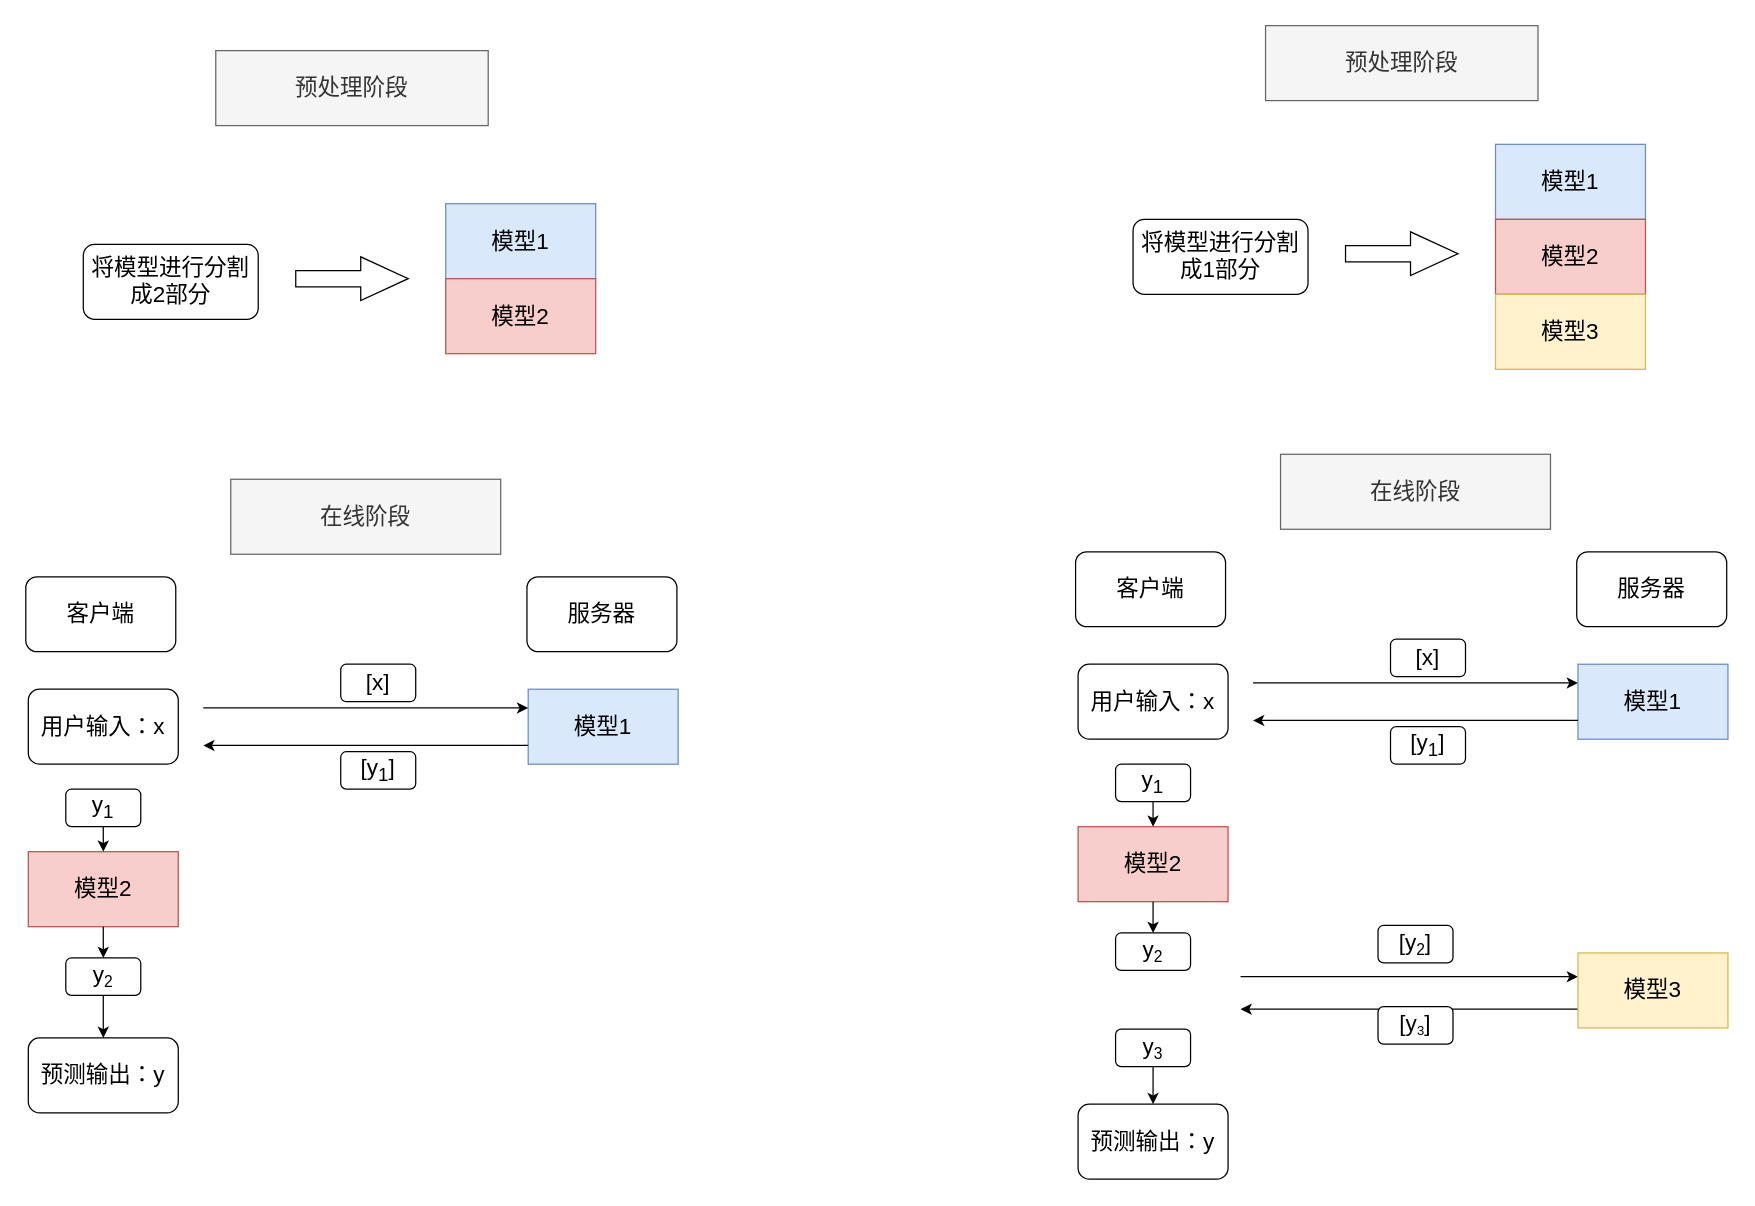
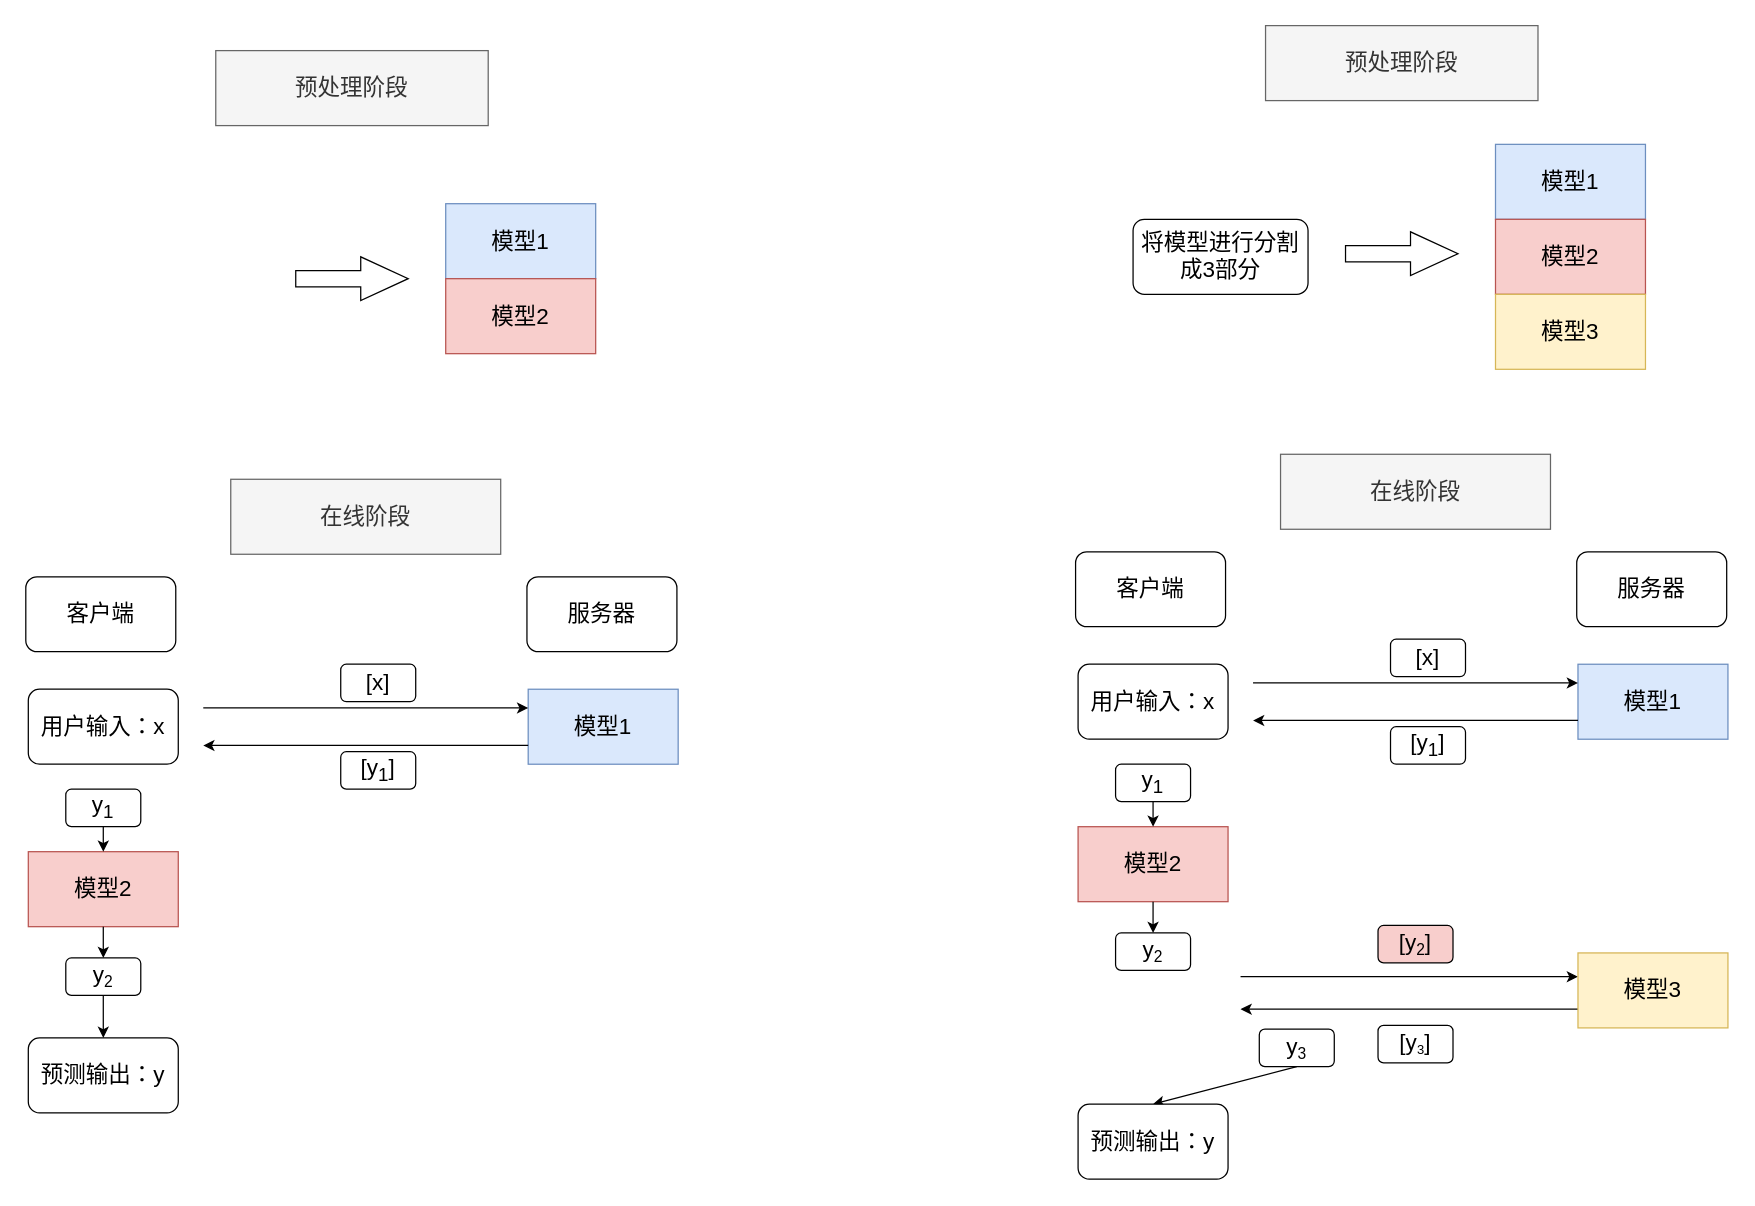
  <mxCell id="0" />
  <mxCell id="1" parent="0" />
  <mxCell id="2" value="&lt;font style=&quot;font-size: 18px;&quot;&gt;模型1&lt;/font&gt;" style="rounded=0;whiteSpace=wrap;html=1;fillColor=#dae8fc;strokeColor=#6c8ebf;" vertex="1" parent="1"><mxGeometry x="1196" y="115" width="120" height="60" as="geometry" /></mxCell>
  <mxCell id="3" value="&lt;font style=&quot;font-size: 18px;&quot;&gt;模型2&lt;/font&gt;" style="rounded=0;whiteSpace=wrap;html=1;fillColor=#f8cecc;strokeColor=#b85450;" vertex="1" parent="1"><mxGeometry x="1196" y="175" width="120" height="60" as="geometry" /></mxCell>
  <mxCell id="4" value="&lt;font style=&quot;font-size: 18px;&quot;&gt;模型3&lt;/font&gt;" style="rounded=0;whiteSpace=wrap;html=1;fillColor=#fff2cc;strokeColor=#d6b656;" vertex="1" parent="1"><mxGeometry x="1196" y="235" width="120" height="60" as="geometry" /></mxCell>
- <mxCell id="5" value="&lt;font style=&quot;font-size: 18px;&quot;&gt;将模型进行分割成1部分&lt;/font&gt;" style="rounded=1;whiteSpace=wrap;html=1;" vertex="1" parent="1"><mxGeometry x="906" y="175" width="140" height="60" as="geometry" /></mxCell>
+ <mxCell id="5" value="&lt;font style=&quot;font-size: 18px;&quot;&gt;将模型进行分割成3部分&lt;/font&gt;" style="rounded=1;whiteSpace=wrap;html=1;" vertex="1" parent="1"><mxGeometry x="906" y="175" width="140" height="60" as="geometry" /></mxCell>
  <mxCell id="6" value="" style="html=1;shadow=0;dashed=0;align=center;verticalAlign=middle;shape=mxgraph.arrows2.arrow;dy=0.63;dx=38;notch=0;fontSize=18;" vertex="1" parent="1"><mxGeometry x="1076" y="185" width="90" height="35" as="geometry" /></mxCell>
  <mxCell id="7" value="用户输入：x" style="rounded=1;whiteSpace=wrap;html=1;fontSize=18;" vertex="1" parent="1"><mxGeometry x="862" y="531" width="120" height="60" as="geometry" /></mxCell>
  <mxCell id="8" value="客户端" style="rounded=1;whiteSpace=wrap;html=1;fontSize=18;" vertex="1" parent="1"><mxGeometry x="860" y="441" width="120" height="60" as="geometry" /></mxCell>
  <mxCell id="9" value="服务器" style="rounded=1;whiteSpace=wrap;html=1;fontSize=18;" vertex="1" parent="1"><mxGeometry x="1261" y="441" width="120" height="60" as="geometry" /></mxCell>
  <mxCell id="10" value="&lt;font style=&quot;font-size: 18px;&quot;&gt;模型1&lt;/font&gt;" style="rounded=0;whiteSpace=wrap;html=1;fillColor=#dae8fc;strokeColor=#6c8ebf;" vertex="1" parent="1"><mxGeometry x="1262" y="531" width="120" height="60" as="geometry" /></mxCell>
  <mxCell id="11" value="" style="endArrow=classic;html=1;rounded=0;fontSize=18;entryX=0;entryY=0.25;entryDx=0;entryDy=0;" edge="1" parent="1" target="10"><mxGeometry width="50" height="50" relative="1" as="geometry"><mxPoint x="1002" y="546" as="sourcePoint" /><mxPoint x="1162" y="501" as="targetPoint" /></mxGeometry></mxCell>
  <mxCell id="12" value="[x]" style="rounded=1;whiteSpace=wrap;html=1;fontSize=18;" vertex="1" parent="1"><mxGeometry x="1112" y="511" width="60" height="30" as="geometry" /></mxCell>
  <mxCell id="13" value="" style="endArrow=classic;html=1;rounded=0;fontSize=18;exitX=0;exitY=0.75;exitDx=0;exitDy=0;" edge="1" parent="1" source="10"><mxGeometry width="50" height="50" relative="1" as="geometry"><mxPoint x="1112" y="551" as="sourcePoint" /><mxPoint x="1002" y="576" as="targetPoint" /></mxGeometry></mxCell>
  <mxCell id="14" value="[y&lt;sub&gt;1&lt;/sub&gt;]" style="rounded=1;whiteSpace=wrap;html=1;fontSize=18;" vertex="1" parent="1"><mxGeometry x="1112" y="581" width="60" height="30" as="geometry" /></mxCell>
  <mxCell id="15" value="&lt;font style=&quot;font-size: 18px;&quot;&gt;模型2&lt;/font&gt;" style="rounded=0;whiteSpace=wrap;html=1;fillColor=#f8cecc;strokeColor=#b85450;" vertex="1" parent="1"><mxGeometry x="862" y="661" width="120" height="60" as="geometry" /></mxCell>
  <mxCell id="16" value="y&lt;sub&gt;1&lt;/sub&gt;" style="rounded=1;whiteSpace=wrap;html=1;fontSize=18;" vertex="1" parent="1"><mxGeometry x="892" y="611" width="60" height="30" as="geometry" /></mxCell>
  <mxCell id="17" value="" style="endArrow=classic;html=1;rounded=0;fontSize=18;exitX=0.5;exitY=1;exitDx=0;exitDy=0;" edge="1" parent="1" source="16" target="15"><mxGeometry width="50" height="50" relative="1" as="geometry"><mxPoint x="1112" y="541" as="sourcePoint" /><mxPoint x="1162" y="491" as="targetPoint" /></mxGeometry></mxCell>
  <mxCell id="18" value="y&lt;span style=&quot;font-size: 15px;&quot;&gt;&lt;sub&gt;2&lt;/sub&gt;&lt;/span&gt;" style="rounded=1;whiteSpace=wrap;html=1;fontSize=18;" vertex="1" parent="1"><mxGeometry x="892" y="746" width="60" height="30" as="geometry" /></mxCell>
  <mxCell id="19" value="" style="endArrow=classic;html=1;rounded=0;fontSize=18;exitX=0.5;exitY=1;exitDx=0;exitDy=0;entryX=0.5;entryY=0;entryDx=0;entryDy=0;" edge="1" parent="1" source="15" target="18"><mxGeometry width="50" height="50" relative="1" as="geometry"><mxPoint x="1112" y="741" as="sourcePoint" /><mxPoint x="1162" y="691" as="targetPoint" /></mxGeometry></mxCell>
  <mxCell id="20" value="" style="endArrow=classic;html=1;rounded=0;fontSize=18;" edge="1" parent="1"><mxGeometry width="50" height="50" relative="1" as="geometry"><mxPoint x="992" y="781" as="sourcePoint" /><mxPoint x="1262" y="781" as="targetPoint" /></mxGeometry></mxCell>
- <mxCell id="21" value="[y&lt;span style=&quot;font-size: 15px;&quot;&gt;&lt;sub&gt;2&lt;/sub&gt;&lt;/span&gt;]" style="rounded=1;whiteSpace=wrap;html=1;fontSize=18;" vertex="1" parent="1"><mxGeometry x="1102" y="740" width="60" height="30" as="geometry" /></mxCell>
+ <mxCell id="21" value="[y&lt;span style=&quot;font-size: 15px;&quot;&gt;&lt;sub&gt;2&lt;/sub&gt;&lt;/span&gt;]" style="rounded=1;whiteSpace=wrap;html=1;fontSize=18;fillColor=#f8cecc;" vertex="1" parent="1"><mxGeometry x="1102" y="740" width="60" height="30" as="geometry" /></mxCell>
  <mxCell id="22" value="" style="endArrow=classic;html=1;rounded=0;fontSize=18;exitX=0;exitY=0.75;exitDx=0;exitDy=0;" edge="1" parent="1" source="24"><mxGeometry width="50" height="50" relative="1" as="geometry"><mxPoint x="1252" y="811" as="sourcePoint" /><mxPoint x="992" y="807" as="targetPoint" /></mxGeometry></mxCell>
- <mxCell id="23" value="[y&lt;span style=&quot;font-size: 12.5px;&quot;&gt;&lt;sub&gt;3&lt;/sub&gt;&lt;/span&gt;]" style="rounded=1;whiteSpace=wrap;html=1;fontSize=18;" vertex="1" parent="1"><mxGeometry x="1102" y="805" width="60" height="30" as="geometry" /></mxCell>
+ <mxCell id="23" value="[y&lt;span style=&quot;font-size: 12.5px;&quot;&gt;&lt;sub&gt;3&lt;/sub&gt;&lt;/span&gt;]" style="rounded=1;whiteSpace=wrap;html=1;fontSize=18;" vertex="1" parent="1"><mxGeometry x="1102" y="820" width="60" height="30" as="geometry" /></mxCell>
  <mxCell id="24" value="&lt;font style=&quot;font-size: 18px;&quot;&gt;模型3&lt;/font&gt;" style="rounded=0;whiteSpace=wrap;html=1;fillColor=#fff2cc;strokeColor=#d6b656;" vertex="1" parent="1"><mxGeometry x="1262" y="762" width="120" height="60" as="geometry" /></mxCell>
- <mxCell id="25" value="y&lt;span style=&quot;font-size: 15px;&quot;&gt;&lt;sub&gt;3&lt;/sub&gt;&lt;/span&gt;" style="rounded=1;whiteSpace=wrap;html=1;fontSize=18;" vertex="1" parent="1"><mxGeometry x="892" y="823" width="60" height="30" as="geometry" /></mxCell>
+ <mxCell id="25" value="y&lt;span style=&quot;font-size: 15px;&quot;&gt;&lt;sub&gt;3&lt;/sub&gt;&lt;/span&gt;" style="rounded=1;whiteSpace=wrap;html=1;fontSize=18;" vertex="1" parent="1"><mxGeometry x="1007" y="823" width="60" height="30" as="geometry" /></mxCell>
  <mxCell id="26" value="" style="endArrow=classic;html=1;rounded=0;fontSize=18;exitX=0.5;exitY=1;exitDx=0;exitDy=0;" edge="1" parent="1" source="25"><mxGeometry width="50" height="50" relative="1" as="geometry"><mxPoint x="932" y="613" as="sourcePoint" /><mxPoint x="922" y="883" as="targetPoint" /></mxGeometry></mxCell>
  <mxCell id="27" value="预测输出：y" style="rounded=1;whiteSpace=wrap;html=1;fontSize=18;" vertex="1" parent="1"><mxGeometry x="862" y="883" width="120" height="60" as="geometry" /></mxCell>
  <mxCell id="28" value="预处理阶段" style="rounded=0;whiteSpace=wrap;html=1;fontSize=18;fillColor=#f5f5f5;fontColor=#333333;strokeColor=#666666;" vertex="1" parent="1"><mxGeometry x="1012" y="20" width="218" height="60" as="geometry" /></mxCell>
  <mxCell id="29" value="在线阶段" style="rounded=0;whiteSpace=wrap;html=1;fontSize=18;fillColor=#f5f5f5;fontColor=#333333;strokeColor=#666666;" vertex="1" parent="1"><mxGeometry x="1024" y="363" width="216" height="60" as="geometry" /></mxCell>
  <mxCell id="30" value="&lt;font style=&quot;font-size: 18px;&quot;&gt;模型1&lt;/font&gt;" style="rounded=0;whiteSpace=wrap;html=1;fillColor=#dae8fc;strokeColor=#6c8ebf;" vertex="1" parent="1"><mxGeometry x="356" y="162.5" width="120" height="60" as="geometry" /></mxCell>
  <mxCell id="31" value="&lt;font style=&quot;font-size: 18px;&quot;&gt;模型2&lt;/font&gt;" style="rounded=0;whiteSpace=wrap;html=1;fillColor=#f8cecc;strokeColor=#b85450;" vertex="1" parent="1"><mxGeometry x="356" y="222.5" width="120" height="60" as="geometry" /></mxCell>
- <mxCell id="32" value="&lt;font style=&quot;font-size: 18px;&quot;&gt;将模型进行分割成2部分&lt;/font&gt;" style="rounded=1;whiteSpace=wrap;html=1;" vertex="1" parent="1"><mxGeometry x="66" y="195" width="140" height="60" as="geometry" /></mxCell>
  <mxCell id="33" value="" style="html=1;shadow=0;dashed=0;align=center;verticalAlign=middle;shape=mxgraph.arrows2.arrow;dy=0.63;dx=38;notch=0;fontSize=18;" vertex="1" parent="1"><mxGeometry x="236" y="205" width="90" height="35" as="geometry" /></mxCell>
  <mxCell id="34" value="用户输入：x" style="rounded=1;whiteSpace=wrap;html=1;fontSize=18;" vertex="1" parent="1"><mxGeometry x="22" y="551" width="120" height="60" as="geometry" /></mxCell>
  <mxCell id="35" value="客户端" style="rounded=1;whiteSpace=wrap;html=1;fontSize=18;" vertex="1" parent="1"><mxGeometry x="20" y="461" width="120" height="60" as="geometry" /></mxCell>
  <mxCell id="36" value="服务器" style="rounded=1;whiteSpace=wrap;html=1;fontSize=18;" vertex="1" parent="1"><mxGeometry x="421" y="461" width="120" height="60" as="geometry" /></mxCell>
  <mxCell id="37" value="&lt;font style=&quot;font-size: 18px;&quot;&gt;模型1&lt;/font&gt;" style="rounded=0;whiteSpace=wrap;html=1;fillColor=#dae8fc;strokeColor=#6c8ebf;" vertex="1" parent="1"><mxGeometry x="422" y="551" width="120" height="60" as="geometry" /></mxCell>
  <mxCell id="38" value="" style="endArrow=classic;html=1;rounded=0;fontSize=18;entryX=0;entryY=0.25;entryDx=0;entryDy=0;" edge="1" parent="1" target="37"><mxGeometry width="50" height="50" relative="1" as="geometry"><mxPoint x="162" y="566" as="sourcePoint" /><mxPoint x="322" y="521" as="targetPoint" /></mxGeometry></mxCell>
  <mxCell id="39" value="[x]" style="rounded=1;whiteSpace=wrap;html=1;fontSize=18;" vertex="1" parent="1"><mxGeometry x="272" y="531" width="60" height="30" as="geometry" /></mxCell>
  <mxCell id="40" value="" style="endArrow=classic;html=1;rounded=0;fontSize=18;exitX=0;exitY=0.75;exitDx=0;exitDy=0;" edge="1" parent="1" source="37"><mxGeometry width="50" height="50" relative="1" as="geometry"><mxPoint x="272" y="571" as="sourcePoint" /><mxPoint x="162" y="596" as="targetPoint" /></mxGeometry></mxCell>
  <mxCell id="41" value="[y&lt;sub&gt;1&lt;/sub&gt;]" style="rounded=1;whiteSpace=wrap;html=1;fontSize=18;" vertex="1" parent="1"><mxGeometry x="272" y="601" width="60" height="30" as="geometry" /></mxCell>
  <mxCell id="42" value="&lt;font style=&quot;font-size: 18px;&quot;&gt;模型2&lt;/font&gt;" style="rounded=0;whiteSpace=wrap;html=1;fillColor=#f8cecc;strokeColor=#b85450;" vertex="1" parent="1"><mxGeometry x="22" y="681" width="120" height="60" as="geometry" /></mxCell>
  <mxCell id="43" value="y&lt;sub&gt;1&lt;/sub&gt;" style="rounded=1;whiteSpace=wrap;html=1;fontSize=18;" vertex="1" parent="1"><mxGeometry x="52" y="631" width="60" height="30" as="geometry" /></mxCell>
  <mxCell id="44" value="" style="endArrow=classic;html=1;rounded=0;fontSize=18;exitX=0.5;exitY=1;exitDx=0;exitDy=0;" edge="1" parent="1" source="43" target="42"><mxGeometry width="50" height="50" relative="1" as="geometry"><mxPoint x="272" y="561" as="sourcePoint" /><mxPoint x="322" y="511" as="targetPoint" /></mxGeometry></mxCell>
  <mxCell id="45" value="y&lt;span style=&quot;font-size: 15px;&quot;&gt;&lt;sub&gt;2&lt;/sub&gt;&lt;/span&gt;" style="rounded=1;whiteSpace=wrap;html=1;fontSize=18;" vertex="1" parent="1"><mxGeometry x="52" y="766" width="60" height="30" as="geometry" /></mxCell>
  <mxCell id="46" value="" style="endArrow=classic;html=1;rounded=0;fontSize=18;exitX=0.5;exitY=1;exitDx=0;exitDy=0;entryX=0.5;entryY=0;entryDx=0;entryDy=0;" edge="1" parent="1" source="42" target="45"><mxGeometry width="50" height="50" relative="1" as="geometry"><mxPoint x="272" y="761" as="sourcePoint" /><mxPoint x="322" y="711" as="targetPoint" /></mxGeometry></mxCell>
  <mxCell id="47" value="" style="endArrow=classic;html=1;rounded=0;fontSize=18;exitX=0.5;exitY=1;exitDx=0;exitDy=0;entryX=0.5;entryY=0;entryDx=0;entryDy=0;" edge="1" parent="1" source="45" target="48"><mxGeometry width="50" height="50" relative="1" as="geometry"><mxPoint x="82" y="873" as="sourcePoint" /><mxPoint x="82" y="840" as="targetPoint" /></mxGeometry></mxCell>
  <mxCell id="48" value="预测输出：y" style="rounded=1;whiteSpace=wrap;html=1;fontSize=18;" vertex="1" parent="1"><mxGeometry x="22" y="830" width="120" height="60" as="geometry" /></mxCell>
  <mxCell id="49" value="预处理阶段" style="rounded=0;whiteSpace=wrap;html=1;fontSize=18;fillColor=#f5f5f5;fontColor=#333333;strokeColor=#666666;" vertex="1" parent="1"><mxGeometry x="172" y="40" width="218" height="60" as="geometry" /></mxCell>
  <mxCell id="50" value="在线阶段" style="rounded=0;whiteSpace=wrap;html=1;fontSize=18;fillColor=#f5f5f5;fontColor=#333333;strokeColor=#666666;" vertex="1" parent="1"><mxGeometry x="184" y="383" width="216" height="60" as="geometry" /></mxCell>
